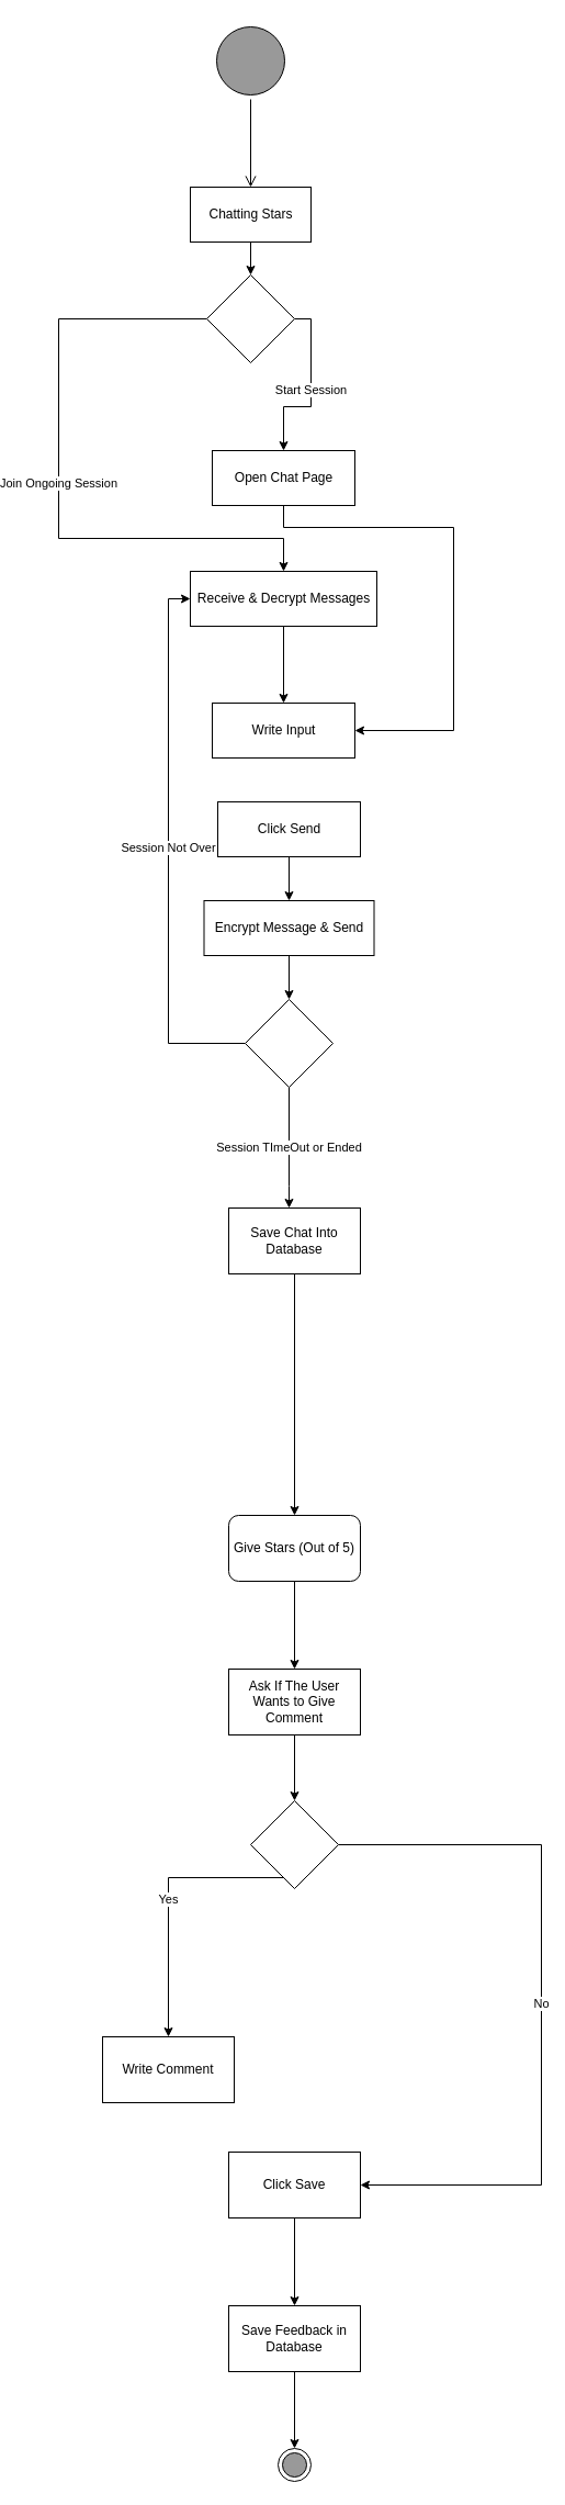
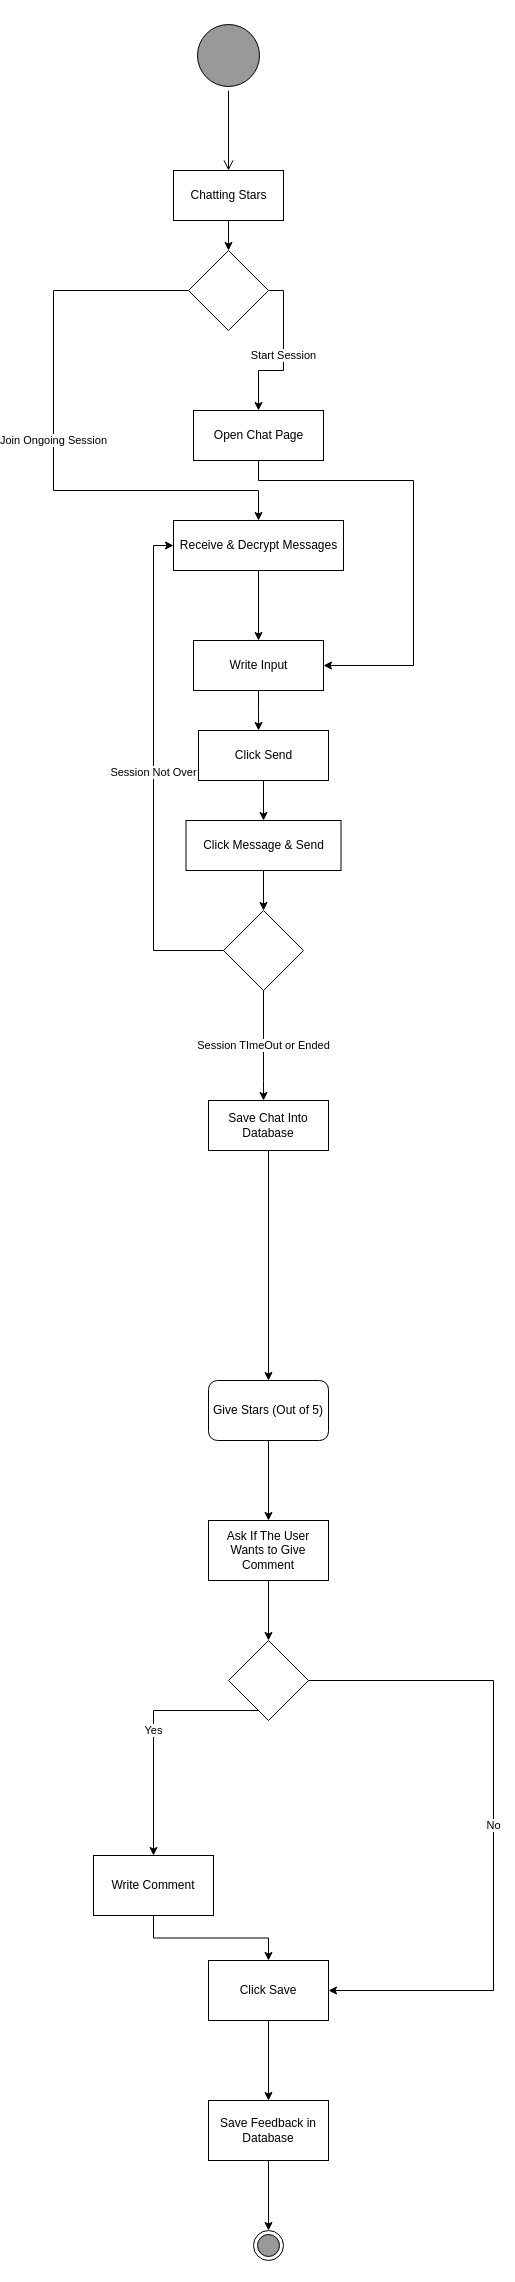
  <mxCell id="0" />
  <mxCell id="1" parent="0" />
  <mxCell id="2" value="" style="ellipse;html=1;shape=startState;fillColor=#999999;strokeColor=#000000;" vertex="1" parent="1"><mxGeometry x="160" y="20" width="70" height="70" as="geometry" /></mxCell>
  <mxCell id="3" value="" style="edgeStyle=orthogonalEdgeStyle;html=1;verticalAlign=bottom;endArrow=open;endSize=8;strokeColor=#000000;entryX=0.5;entryY=0;entryDx=0;entryDy=0;" edge="1" source="2" parent="1" target="5"><mxGeometry relative="1" as="geometry"><mxPoint x="195" y="160" as="targetPoint" /></mxGeometry></mxCell>
  <mxCell id="4" value="" style="edgeStyle=orthogonalEdgeStyle;rounded=0;orthogonalLoop=1;jettySize=auto;html=1;strokeColor=#000000;" edge="1" parent="1" source="5" target="37"><mxGeometry relative="1" as="geometry" /></mxCell>
  <mxCell id="5" value="Chatting Stars" style="html=1;strokeColor=#000000;fillColor=#FFFFFF;" vertex="1" parent="1"><mxGeometry x="140" y="170" width="110" height="50" as="geometry" /></mxCell>
  <mxCell id="6" value="" style="edgeStyle=orthogonalEdgeStyle;rounded=0;orthogonalLoop=1;jettySize=auto;html=1;strokeColor=#000000;entryX=1;entryY=0.5;entryDx=0;entryDy=0;" edge="1" parent="1" source="7" target="11"><mxGeometry relative="1" as="geometry"><Array as="points"><mxPoint x="225" y="480" /><mxPoint x="380" y="480" /><mxPoint x="380" y="665" /></Array></mxGeometry></mxCell>
  <mxCell id="7" value="Open Chat Page" style="html=1;strokeColor=#000000;fillColor=#FFFFFF;" vertex="1" parent="1"><mxGeometry x="160" y="410" width="130" height="50" as="geometry" /></mxCell>
  <mxCell id="8" value="" style="edgeStyle=orthogonalEdgeStyle;rounded=0;orthogonalLoop=1;jettySize=auto;html=1;strokeColor=#000000;" edge="1" parent="1" source="9" target="11"><mxGeometry relative="1" as="geometry" /></mxCell>
  <mxCell id="9" value="Receive &amp;amp; Decrypt Messages" style="html=1;strokeColor=#000000;fillColor=#FFFFFF;" vertex="1" parent="1"><mxGeometry x="140" y="520" width="170" height="50" as="geometry" /></mxCell>
+ <mxCell id="10" value="" style="edgeStyle=orthogonalEdgeStyle;rounded=0;orthogonalLoop=1;jettySize=auto;html=1;strokeColor=#000000;entryX=0.462;entryY=0;entryDx=0;entryDy=0;entryPerimeter=0;" edge="1" parent="1" source="11" target="13"><mxGeometry relative="1" as="geometry" /></mxCell>
  <mxCell id="11" value="Write Input" style="html=1;strokeColor=#000000;fillColor=#FFFFFF;" vertex="1" parent="1"><mxGeometry x="160" y="640" width="130" height="50" as="geometry" /></mxCell>
  <mxCell id="12" value="" style="edgeStyle=orthogonalEdgeStyle;rounded=0;orthogonalLoop=1;jettySize=auto;html=1;strokeColor=#000000;" edge="1" parent="1" source="13" target="15"><mxGeometry relative="1" as="geometry" /></mxCell>
  <mxCell id="13" value="Click Send" style="html=1;strokeColor=#000000;fillColor=#FFFFFF;" vertex="1" parent="1"><mxGeometry x="165" y="730" width="130" height="50" as="geometry" /></mxCell>
  <mxCell id="14" value="" style="edgeStyle=orthogonalEdgeStyle;rounded=0;orthogonalLoop=1;jettySize=auto;html=1;strokeColor=#000000;" edge="1" parent="1" source="15" target="18"><mxGeometry relative="1" as="geometry" /></mxCell>
- <mxCell id="15" value="Encrypt Message &amp;amp; Send" style="html=1;strokeColor=#000000;fillColor=#FFFFFF;" vertex="1" parent="1"><mxGeometry x="152.5" y="820" width="155" height="50" as="geometry" /></mxCell>
+ <mxCell id="15" value="Click Message &amp;amp; Send" style="html=1;strokeColor=#000000;fillColor=#FFFFFF;" vertex="1" parent="1"><mxGeometry x="152.5" y="820" width="155" height="50" as="geometry" /></mxCell>
  <mxCell id="16" value="Session TImeOut or Ended" style="edgeStyle=orthogonalEdgeStyle;rounded=0;orthogonalLoop=1;jettySize=auto;html=1;strokeColor=#000000;" edge="1" parent="1" source="18" target="20"><mxGeometry relative="1" as="geometry"><Array as="points"><mxPoint x="230" y="1080" /><mxPoint x="230" y="1080" /></Array></mxGeometry></mxCell>
  <mxCell id="17" value="Session Not Over&lt;br&gt;" style="edgeStyle=orthogonalEdgeStyle;rounded=0;orthogonalLoop=1;jettySize=auto;html=1;strokeColor=#000000;entryX=0;entryY=0.5;entryDx=0;entryDy=0;" edge="1" parent="1" source="18" target="9"><mxGeometry relative="1" as="geometry"><mxPoint x="95" y="770" as="targetPoint" /><Array as="points"><mxPoint x="120" y="950" /><mxPoint x="120" y="545" /></Array></mxGeometry></mxCell>
  <mxCell id="18" value="" style="rhombus;whiteSpace=wrap;html=1;strokeColor=#000000;fillColor=#FFFFFF;" vertex="1" parent="1"><mxGeometry x="190" y="910" width="80" height="80" as="geometry" /></mxCell>
  <mxCell id="19" value="" style="edgeStyle=orthogonalEdgeStyle;rounded=0;orthogonalLoop=1;jettySize=auto;html=1;strokeColor=#000000;entryX=0.5;entryY=0;entryDx=0;entryDy=0;" edge="1" parent="1" source="20" target="22"><mxGeometry relative="1" as="geometry"><mxPoint x="235" y="1240" as="targetPoint" /></mxGeometry></mxCell>
- <mxCell id="20" value="Save Chat Into Database" style="rounded=0;whiteSpace=wrap;html=1;strokeColor=#000000;fillColor=#FFFFFF;" vertex="1" parent="1"><mxGeometry x="175" y="1100" width="120" height="60" as="geometry" /></mxCell>
+ <mxCell id="20" value="Save Chat Into Database" style="rounded=0;whiteSpace=wrap;html=1;strokeColor=#000000;fillColor=#FFFFFF;" vertex="1" parent="1"><mxGeometry x="175" y="1100" width="120" height="50" as="geometry" /></mxCell>
  <mxCell id="21" value="" style="edgeStyle=orthogonalEdgeStyle;rounded=0;orthogonalLoop=1;jettySize=auto;html=1;strokeColor=#000000;" edge="1" parent="1" source="22" target="24"><mxGeometry relative="1" as="geometry" /></mxCell>
  <mxCell id="22" value="Give Stars (Out of 5)" style="whiteSpace=wrap;html=1;strokeColor=#000000;fillColor=#FFFFFF;rounded=1;" vertex="1" parent="1"><mxGeometry x="175" y="1380" width="120" height="60" as="geometry" /></mxCell>
  <mxCell id="23" value="" style="edgeStyle=orthogonalEdgeStyle;rounded=0;orthogonalLoop=1;jettySize=auto;html=1;strokeColor=#000000;" edge="1" parent="1" source="24" target="27"><mxGeometry relative="1" as="geometry" /></mxCell>
  <mxCell id="24" value="Ask If The User Wants to Give Comment" style="rounded=0;whiteSpace=wrap;html=1;strokeColor=#000000;fillColor=#FFFFFF;" vertex="1" parent="1"><mxGeometry x="175" y="1520" width="120" height="60" as="geometry" /></mxCell>
  <mxCell id="25" value="No" style="edgeStyle=orthogonalEdgeStyle;rounded=0;orthogonalLoop=1;jettySize=auto;html=1;strokeColor=#000000;entryX=1;entryY=0.5;entryDx=0;entryDy=0;" edge="1" parent="1" source="27" target="31"><mxGeometry relative="1" as="geometry"><mxPoint x="480" y="1660" as="targetPoint" /><Array as="points"><mxPoint x="460" y="1680" /><mxPoint x="460" y="1990" /></Array></mxGeometry></mxCell>
  <mxCell id="26" value="Yes" style="edgeStyle=orthogonalEdgeStyle;rounded=0;orthogonalLoop=1;jettySize=auto;html=1;strokeColor=#000000;" edge="1" parent="1" source="27" target="29"><mxGeometry relative="1" as="geometry"><Array as="points"><mxPoint x="235" y="1710" /><mxPoint x="235" y="1710" /></Array></mxGeometry></mxCell>
  <mxCell id="27" value="" style="rhombus;whiteSpace=wrap;html=1;strokeColor=#000000;fillColor=#FFFFFF;" vertex="1" parent="1"><mxGeometry x="195" y="1640" width="80" height="80" as="geometry" /></mxCell>
+ <mxCell id="28" value="" style="edgeStyle=orthogonalEdgeStyle;rounded=0;orthogonalLoop=1;jettySize=auto;html=1;strokeColor=#000000;" edge="1" parent="1" source="29" target="31"><mxGeometry relative="1" as="geometry" /></mxCell>
  <mxCell id="29" value="Write Comment" style="rounded=0;whiteSpace=wrap;html=1;strokeColor=#000000;fillColor=#FFFFFF;" vertex="1" parent="1"><mxGeometry x="60" y="1855" width="120" height="60" as="geometry" /></mxCell>
  <mxCell id="30" value="" style="edgeStyle=orthogonalEdgeStyle;rounded=0;orthogonalLoop=1;jettySize=auto;html=1;strokeColor=#000000;" edge="1" parent="1" source="31" target="33"><mxGeometry relative="1" as="geometry" /></mxCell>
  <mxCell id="31" value="Click Save" style="rounded=0;whiteSpace=wrap;html=1;strokeColor=#000000;fillColor=#FFFFFF;" vertex="1" parent="1"><mxGeometry x="175" y="1960" width="120" height="60" as="geometry" /></mxCell>
  <mxCell id="32" value="" style="edgeStyle=orthogonalEdgeStyle;rounded=0;orthogonalLoop=1;jettySize=auto;html=1;strokeColor=#000000;" edge="1" parent="1" source="33" target="34"><mxGeometry relative="1" as="geometry" /></mxCell>
  <mxCell id="33" value="Save Feedback in Database" style="rounded=0;whiteSpace=wrap;html=1;strokeColor=#000000;fillColor=#FFFFFF;" vertex="1" parent="1"><mxGeometry x="175" y="2100" width="120" height="60" as="geometry" /></mxCell>
  <mxCell id="34" value="" style="ellipse;html=1;shape=endState;fillColor=#999999;strokeColor=#000000;" vertex="1" parent="1"><mxGeometry x="220" y="2230" width="30" height="30" as="geometry" /></mxCell>
  <mxCell id="35" value="Start Session" style="edgeStyle=orthogonalEdgeStyle;rounded=0;orthogonalLoop=1;jettySize=auto;html=1;strokeColor=#000000;entryX=0.5;entryY=0;entryDx=0;entryDy=0;" edge="1" parent="1" source="37" target="7"><mxGeometry relative="1" as="geometry"><mxPoint x="315" y="290" as="targetPoint" /><Array as="points"><mxPoint x="250" y="290" /><mxPoint x="250" y="370" /><mxPoint x="225" y="370" /></Array></mxGeometry></mxCell>
  <mxCell id="36" value="Join Ongoing Session&lt;br&gt;" style="edgeStyle=orthogonalEdgeStyle;rounded=0;orthogonalLoop=1;jettySize=auto;html=1;strokeColor=#000000;entryX=0.5;entryY=0;entryDx=0;entryDy=0;" edge="1" parent="1" source="37" target="9"><mxGeometry relative="1" as="geometry"><mxPoint x="-10" y="300" as="targetPoint" /><Array as="points"><mxPoint x="20" y="290" /><mxPoint x="20" y="490" /><mxPoint x="225" y="490" /></Array></mxGeometry></mxCell>
  <mxCell id="37" value="" style="rhombus;whiteSpace=wrap;html=1;strokeColor=#000000;fillColor=#FFFFFF;" vertex="1" parent="1"><mxGeometry x="155" y="250" width="80" height="80" as="geometry" /></mxCell>
